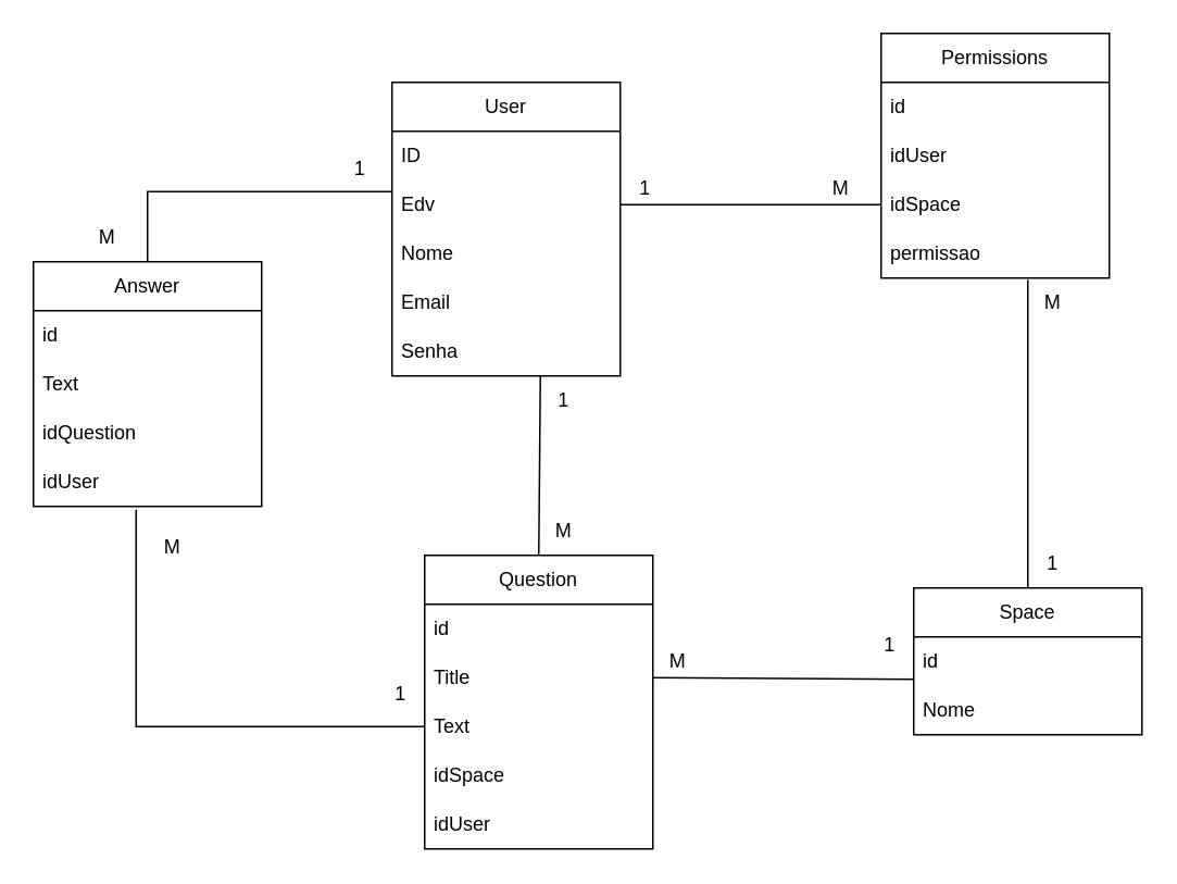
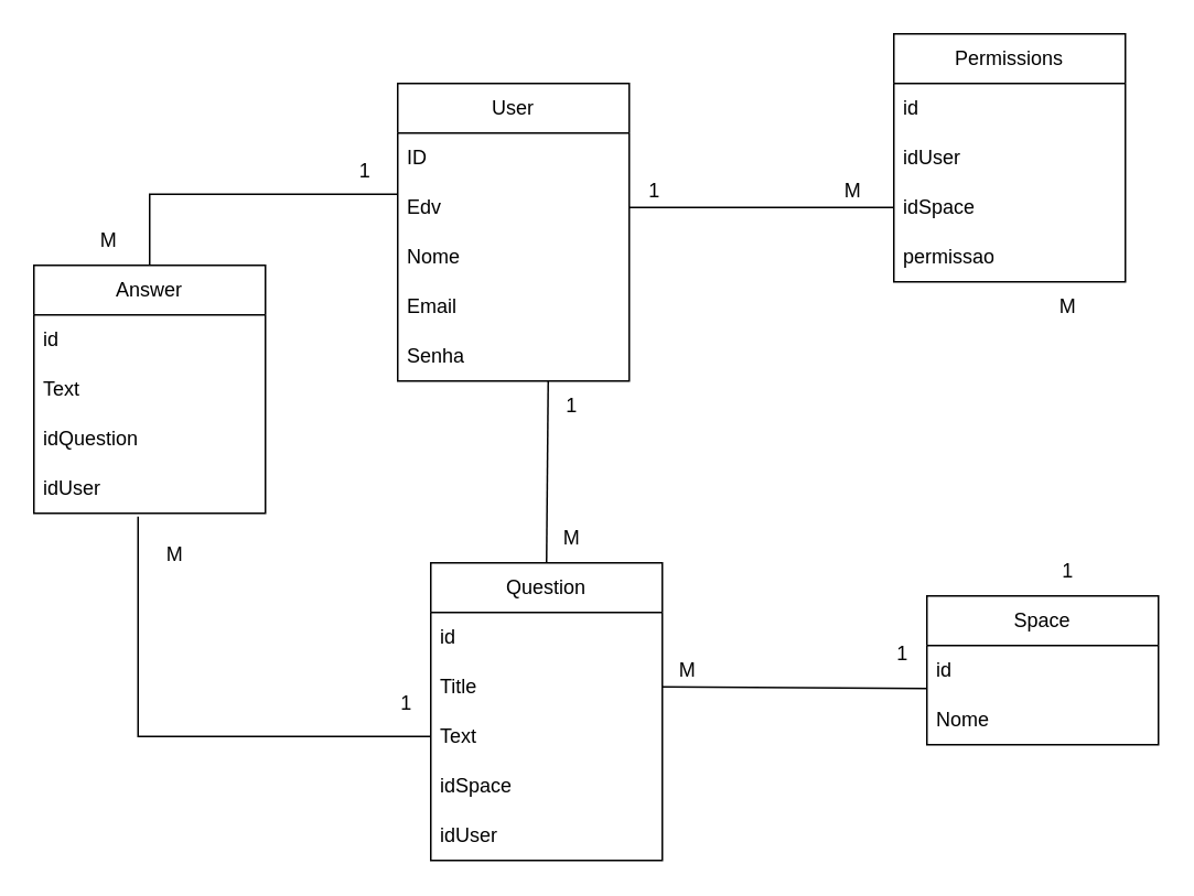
  <mxCell id="0" />
  <mxCell id="1" parent="0" />
  <mxCell id="2" value="User" style="swimlane;fontStyle=0;childLayout=stackLayout;horizontal=1;startSize=30;horizontalStack=0;resizeParent=1;resizeParentMax=0;resizeLast=0;collapsible=1;marginBottom=0;whiteSpace=wrap;html=1;" parent="1" vertex="1"><mxGeometry x="240" y="50" width="140" height="180" as="geometry" /></mxCell>
  <mxCell id="3" value="ID" style="text;strokeColor=none;fillColor=none;align=left;verticalAlign=middle;spacingLeft=4;spacingRight=4;overflow=hidden;points=[[0,0.5],[1,0.5]];portConstraint=eastwest;rotatable=0;whiteSpace=wrap;html=1;" parent="2" vertex="1"><mxGeometry y="30" width="140" height="30" as="geometry" /></mxCell>
  <mxCell id="4" value="Edv" style="text;strokeColor=none;fillColor=none;align=left;verticalAlign=middle;spacingLeft=4;spacingRight=4;overflow=hidden;points=[[0,0.5],[1,0.5]];portConstraint=eastwest;rotatable=0;whiteSpace=wrap;html=1;" parent="2" vertex="1"><mxGeometry y="60" width="140" height="30" as="geometry" /></mxCell>
  <mxCell id="5" value="Nome" style="text;strokeColor=none;fillColor=none;align=left;verticalAlign=middle;spacingLeft=4;spacingRight=4;overflow=hidden;points=[[0,0.5],[1,0.5]];portConstraint=eastwest;rotatable=0;whiteSpace=wrap;html=1;" parent="2" vertex="1"><mxGeometry y="90" width="140" height="30" as="geometry" /></mxCell>
  <mxCell id="6" value="Email" style="text;strokeColor=none;fillColor=none;align=left;verticalAlign=middle;spacingLeft=4;spacingRight=4;overflow=hidden;points=[[0,0.5],[1,0.5]];portConstraint=eastwest;rotatable=0;whiteSpace=wrap;html=1;" parent="2" vertex="1"><mxGeometry y="120" width="140" height="30" as="geometry" /></mxCell>
  <mxCell id="7" value="Senha" style="text;strokeColor=none;fillColor=none;align=left;verticalAlign=middle;spacingLeft=4;spacingRight=4;overflow=hidden;points=[[0,0.5],[1,0.5]];portConstraint=eastwest;rotatable=0;whiteSpace=wrap;html=1;" parent="2" vertex="1"><mxGeometry y="150" width="140" height="30" as="geometry" /></mxCell>
  <mxCell id="8" value="Space" style="swimlane;fontStyle=0;childLayout=stackLayout;horizontal=1;startSize=30;horizontalStack=0;resizeParent=1;resizeParentMax=0;resizeLast=0;collapsible=1;marginBottom=0;whiteSpace=wrap;html=1;" parent="1" vertex="1"><mxGeometry x="560" y="360" width="140" height="90" as="geometry" /></mxCell>
  <mxCell id="9" value="id" style="text;strokeColor=none;fillColor=none;align=left;verticalAlign=middle;spacingLeft=4;spacingRight=4;overflow=hidden;points=[[0,0.5],[1,0.5]];portConstraint=eastwest;rotatable=0;whiteSpace=wrap;html=1;" parent="8" vertex="1"><mxGeometry y="30" width="140" height="30" as="geometry" /></mxCell>
  <mxCell id="10" value="Nome" style="text;strokeColor=none;fillColor=none;align=left;verticalAlign=middle;spacingLeft=4;spacingRight=4;overflow=hidden;points=[[0,0.5],[1,0.5]];portConstraint=eastwest;rotatable=0;whiteSpace=wrap;html=1;" parent="8" vertex="1"><mxGeometry y="60" width="140" height="30" as="geometry" /></mxCell>
  <mxCell id="11" value="Question" style="swimlane;fontStyle=0;childLayout=stackLayout;horizontal=1;startSize=30;horizontalStack=0;resizeParent=1;resizeParentMax=0;resizeLast=0;collapsible=1;marginBottom=0;whiteSpace=wrap;html=1;" parent="1" vertex="1"><mxGeometry x="260" y="340" width="140" height="180" as="geometry" /></mxCell>
  <mxCell id="12" value="id" style="text;strokeColor=none;fillColor=none;align=left;verticalAlign=middle;spacingLeft=4;spacingRight=4;overflow=hidden;points=[[0,0.5],[1,0.5]];portConstraint=eastwest;rotatable=0;whiteSpace=wrap;html=1;" parent="11" vertex="1"><mxGeometry y="30" width="140" height="30" as="geometry" /></mxCell>
  <mxCell id="13" value="Title" style="text;strokeColor=none;fillColor=none;align=left;verticalAlign=middle;spacingLeft=4;spacingRight=4;overflow=hidden;points=[[0,0.5],[1,0.5]];portConstraint=eastwest;rotatable=0;whiteSpace=wrap;html=1;" parent="11" vertex="1"><mxGeometry y="60" width="140" height="30" as="geometry" /></mxCell>
  <mxCell id="14" value="Text" style="text;strokeColor=none;fillColor=none;align=left;verticalAlign=middle;spacingLeft=4;spacingRight=4;overflow=hidden;points=[[0,0.5],[1,0.5]];portConstraint=eastwest;rotatable=0;whiteSpace=wrap;html=1;" parent="11" vertex="1"><mxGeometry y="90" width="140" height="30" as="geometry" /></mxCell>
  <mxCell id="15" value="idSpace" style="text;strokeColor=none;fillColor=none;align=left;verticalAlign=middle;spacingLeft=4;spacingRight=4;overflow=hidden;points=[[0,0.5],[1,0.5]];portConstraint=eastwest;rotatable=0;whiteSpace=wrap;html=1;" parent="11" vertex="1"><mxGeometry y="120" width="140" height="30" as="geometry" /></mxCell>
  <mxCell id="16" value="idUser" style="text;strokeColor=none;fillColor=none;align=left;verticalAlign=middle;spacingLeft=4;spacingRight=4;overflow=hidden;points=[[0,0.5],[1,0.5]];portConstraint=eastwest;rotatable=0;whiteSpace=wrap;html=1;" parent="11" vertex="1"><mxGeometry y="150" width="140" height="30" as="geometry" /></mxCell>
  <mxCell id="17" value="Answer" style="swimlane;fontStyle=0;childLayout=stackLayout;horizontal=1;startSize=30;horizontalStack=0;resizeParent=1;resizeParentMax=0;resizeLast=0;collapsible=1;marginBottom=0;whiteSpace=wrap;html=1;" parent="1" vertex="1"><mxGeometry x="20" y="160" width="140" height="150" as="geometry" /></mxCell>
  <mxCell id="18" value="id" style="text;strokeColor=none;fillColor=none;align=left;verticalAlign=middle;spacingLeft=4;spacingRight=4;overflow=hidden;points=[[0,0.5],[1,0.5]];portConstraint=eastwest;rotatable=0;whiteSpace=wrap;html=1;" parent="17" vertex="1"><mxGeometry y="30" width="140" height="30" as="geometry" /></mxCell>
  <mxCell id="19" value="Text" style="text;strokeColor=none;fillColor=none;align=left;verticalAlign=middle;spacingLeft=4;spacingRight=4;overflow=hidden;points=[[0,0.5],[1,0.5]];portConstraint=eastwest;rotatable=0;whiteSpace=wrap;html=1;" parent="17" vertex="1"><mxGeometry y="60" width="140" height="30" as="geometry" /></mxCell>
  <mxCell id="20" value="idQuestion" style="text;strokeColor=none;fillColor=none;align=left;verticalAlign=middle;spacingLeft=4;spacingRight=4;overflow=hidden;points=[[0,0.5],[1,0.5]];portConstraint=eastwest;rotatable=0;whiteSpace=wrap;html=1;" parent="17" vertex="1"><mxGeometry y="90" width="140" height="30" as="geometry" /></mxCell>
  <mxCell id="21" value="idUser" style="text;strokeColor=none;fillColor=none;align=left;verticalAlign=middle;spacingLeft=4;spacingRight=4;overflow=hidden;points=[[0,0.5],[1,0.5]];portConstraint=eastwest;rotatable=0;whiteSpace=wrap;html=1;" parent="17" vertex="1"><mxGeometry y="120" width="140" height="30" as="geometry" /></mxCell>
  <mxCell id="22" value="Permissions" style="swimlane;fontStyle=0;childLayout=stackLayout;horizontal=1;startSize=30;horizontalStack=0;resizeParent=1;resizeParentMax=0;resizeLast=0;collapsible=1;marginBottom=0;whiteSpace=wrap;html=1;" parent="1" vertex="1"><mxGeometry x="540" y="20" width="140" height="150" as="geometry" /></mxCell>
  <mxCell id="23" value="id" style="text;strokeColor=none;fillColor=none;align=left;verticalAlign=middle;spacingLeft=4;spacingRight=4;overflow=hidden;points=[[0,0.5],[1,0.5]];portConstraint=eastwest;rotatable=0;whiteSpace=wrap;html=1;" parent="22" vertex="1"><mxGeometry y="30" width="140" height="30" as="geometry" /></mxCell>
  <mxCell id="24" value="idUser" style="text;strokeColor=none;fillColor=none;align=left;verticalAlign=middle;spacingLeft=4;spacingRight=4;overflow=hidden;points=[[0,0.5],[1,0.5]];portConstraint=eastwest;rotatable=0;whiteSpace=wrap;html=1;" parent="22" vertex="1"><mxGeometry y="60" width="140" height="30" as="geometry" /></mxCell>
  <mxCell id="25" value="idSpace" style="text;strokeColor=none;fillColor=none;align=left;verticalAlign=middle;spacingLeft=4;spacingRight=4;overflow=hidden;points=[[0,0.5],[1,0.5]];portConstraint=eastwest;rotatable=0;whiteSpace=wrap;html=1;" parent="22" vertex="1"><mxGeometry y="90" width="140" height="30" as="geometry" /></mxCell>
  <mxCell id="26" value="permissao" style="text;strokeColor=none;fillColor=none;align=left;verticalAlign=middle;spacingLeft=4;spacingRight=4;overflow=hidden;points=[[0,0.5],[1,0.5]];portConstraint=eastwest;rotatable=0;whiteSpace=wrap;html=1;" parent="22" vertex="1"><mxGeometry y="120" width="140" height="30" as="geometry" /></mxCell>
  <mxCell id="27" value="" style="endArrow=none;html=1;rounded=0;entryX=1;entryY=0.5;entryDx=0;entryDy=0;exitX=0;exitY=0.5;exitDx=0;exitDy=0;" parent="1" source="25" target="4" edge="1"><mxGeometry width="50" height="50" relative="1" as="geometry"><mxPoint x="390" y="250" as="sourcePoint" /><mxPoint x="440" y="200" as="targetPoint" /></mxGeometry></mxCell>
- <mxCell id="28" value="" style="endArrow=none;html=1;rounded=0;entryX=0.5;entryY=0;entryDx=0;entryDy=0;exitX=0.643;exitY=1.033;exitDx=0;exitDy=0;exitPerimeter=0;" parent="1" source="26" target="8" edge="1"><mxGeometry width="50" height="50" relative="1" as="geometry"><mxPoint x="710" y="150" as="sourcePoint" /><mxPoint x="760" y="100" as="targetPoint" /></mxGeometry></mxCell>
  <mxCell id="29" value="M" style="text;html=1;align=center;verticalAlign=middle;resizable=0;points=[];autosize=1;strokeColor=none;fillColor=none;" parent="1" vertex="1"><mxGeometry x="500" y="100" width="30" height="30" as="geometry" /></mxCell>
  <mxCell id="30" value="M" style="text;html=1;align=center;verticalAlign=middle;resizable=0;points=[];autosize=1;strokeColor=none;fillColor=none;" parent="1" vertex="1"><mxGeometry x="630" y="170" width="30" height="30" as="geometry" /></mxCell>
  <mxCell id="31" value="" style="endArrow=none;html=1;rounded=0;exitX=0.5;exitY=0;exitDx=0;exitDy=0;" parent="1" source="11" edge="1"><mxGeometry relative="1" as="geometry"><mxPoint x="430" y="300" as="sourcePoint" /><mxPoint x="331" y="230" as="targetPoint" /></mxGeometry></mxCell>
  <mxCell id="32" value="" style="endArrow=none;html=1;rounded=0;entryX=0;entryY=0.867;entryDx=0;entryDy=0;entryPerimeter=0;exitX=1;exitY=0.5;exitDx=0;exitDy=0;" parent="1" source="13" target="9" edge="1"><mxGeometry width="50" height="50" relative="1" as="geometry"><mxPoint x="430" y="520" as="sourcePoint" /><mxPoint x="480" y="470" as="targetPoint" /></mxGeometry></mxCell>
  <mxCell id="33" value="" style="endArrow=none;html=1;rounded=0;exitX=0.5;exitY=0;exitDx=0;exitDy=0;" parent="1" source="17" edge="1"><mxGeometry width="50" height="50" relative="1" as="geometry"><mxPoint x="100" y="140" as="sourcePoint" /><mxPoint x="240" y="117" as="targetPoint" /><Array as="points"><mxPoint x="90" y="117" /></Array></mxGeometry></mxCell>
  <mxCell id="34" value="M" style="text;html=1;align=center;verticalAlign=middle;resizable=0;points=[];autosize=1;strokeColor=none;fillColor=none;" parent="1" vertex="1"><mxGeometry x="50" y="130" width="30" height="30" as="geometry" /></mxCell>
  <mxCell id="35" value="M" style="text;html=1;align=center;verticalAlign=middle;resizable=0;points=[];autosize=1;strokeColor=none;fillColor=none;" parent="1" vertex="1"><mxGeometry x="330" y="310" width="30" height="30" as="geometry" /></mxCell>
  <mxCell id="36" value="M" style="text;html=1;align=center;verticalAlign=middle;resizable=0;points=[];autosize=1;strokeColor=none;fillColor=none;" parent="1" vertex="1"><mxGeometry x="400" y="390" width="30" height="30" as="geometry" /></mxCell>
  <mxCell id="37" value="" style="endArrow=none;html=1;rounded=0;exitX=0.45;exitY=1.067;exitDx=0;exitDy=0;exitPerimeter=0;entryX=0;entryY=0.5;entryDx=0;entryDy=0;" parent="1" source="21" target="14" edge="1"><mxGeometry relative="1" as="geometry"><mxPoint x="0" y="470" as="sourcePoint" /><mxPoint x="160" y="470" as="targetPoint" /><Array as="points"><mxPoint x="83" y="445" /></Array></mxGeometry></mxCell>
  <mxCell id="38" value="M" style="text;html=1;align=center;verticalAlign=middle;resizable=0;points=[];autosize=1;strokeColor=none;fillColor=none;" parent="1" vertex="1"><mxGeometry x="90" y="320" width="30" height="30" as="geometry" /></mxCell>
  <mxCell id="39" value="1" style="text;html=1;align=center;verticalAlign=middle;resizable=0;points=[];autosize=1;strokeColor=none;fillColor=none;" parent="1" vertex="1"><mxGeometry x="205" y="88" width="30" height="30" as="geometry" /></mxCell>
  <mxCell id="40" value="1" style="text;html=1;align=center;verticalAlign=middle;resizable=0;points=[];autosize=1;strokeColor=none;fillColor=none;" parent="1" vertex="1"><mxGeometry x="230" y="410" width="30" height="30" as="geometry" /></mxCell>
  <mxCell id="41" value="1" style="text;html=1;align=center;verticalAlign=middle;resizable=0;points=[];autosize=1;strokeColor=none;fillColor=none;" parent="1" vertex="1"><mxGeometry x="530" y="380" width="30" height="30" as="geometry" /></mxCell>
  <mxCell id="42" value="1" style="text;html=1;align=center;verticalAlign=middle;resizable=0;points=[];autosize=1;strokeColor=none;fillColor=none;" parent="1" vertex="1"><mxGeometry x="630" y="330" width="30" height="30" as="geometry" /></mxCell>
  <mxCell id="43" value="1" style="text;html=1;align=center;verticalAlign=middle;resizable=0;points=[];autosize=1;strokeColor=none;fillColor=none;" parent="1" vertex="1"><mxGeometry x="380" y="100" width="30" height="30" as="geometry" /></mxCell>
  <mxCell id="44" value="1" style="text;html=1;align=center;verticalAlign=middle;resizable=0;points=[];autosize=1;strokeColor=none;fillColor=none;" parent="1" vertex="1"><mxGeometry x="330" y="230" width="30" height="30" as="geometry" /></mxCell>
